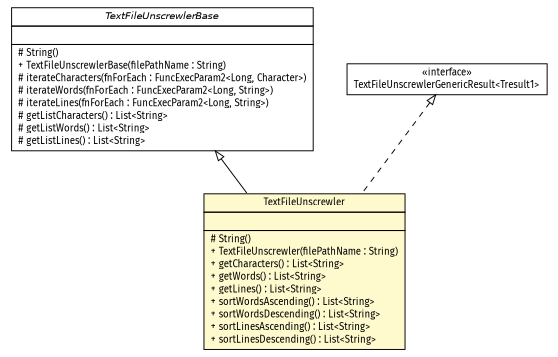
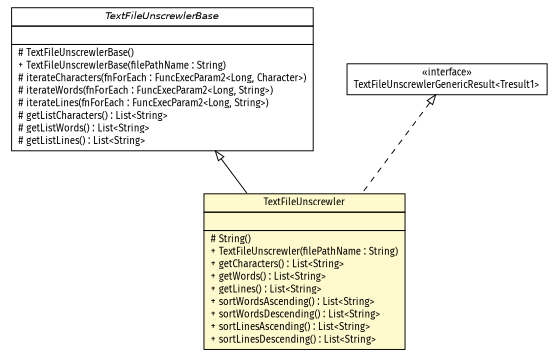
  digraph {
    fontname="Fira Sans"
    nodesep=0.25
    ranksep=0.5
    node [fontcolor=black fontname="Fira Sans" fontsize=10.0 shape=plaintext]
    edge [arrowtail=empty dir=back fontname="Fira Sans" fontsize=10 headport=p labelfontname=Helvetica labelfontsize=10 tailport=p]
-   n1 [label=<<table title="org.apache.clusterbr.proc.impbase.TextFileUnscrewlerBase" border="0" cellborder="1" cellspacing="0" cellpadding="2" port="p" href="../impbase/TextFileUnscrewlerBase.html"> 		<tr><td><table border="0" cellspacing="0" cellpadding="1"> <tr><td align="center" balign="center"><font face="Helvetica-Oblique"> TextFileUnscrewlerBase </font></td></tr> 		</table></td></tr> 		<tr><td><table border="0" cellspacing="0" cellpadding="1"> <tr><td align="left" balign="left">  </td></tr> 		</table></td></tr> 		<tr><td><table border="0" cellspacing="0" cellpadding="1"> <tr><td align="left" balign="left"> # String() </td></tr> <tr><td align="left" balign="left"> + TextFileUnscrewlerBase(filePathName : String) </td></tr> <tr><td align="left" balign="left"> # iterateCharacters(fnForEach : FuncExecParam2&lt;Long, Character&gt;) </td></tr> <tr><td align="left" balign="left"> # iterateWords(fnForEach : FuncExecParam2&lt;Long, String&gt;) </td></tr> <tr><td align="left" balign="left"> # iterateLines(fnForEach : FuncExecParam2&lt;Long, String&gt;) </td></tr> <tr><td align="left" balign="left"> # getListCharacters() : List&lt;String&gt; </td></tr> <tr><td align="left" balign="left"> # getListWords() : List&lt;String&gt; </td></tr> <tr><td align="left" balign="left"> # getListLines() : List&lt;String&gt; </td></tr> 		</table></td></tr> 		</table>>]
+   n1 [label=<<table title="org.apache.clusterbr.proc.impbase.TextFileUnscrewlerBase" border="0" cellborder="1" cellspacing="0" cellpadding="2" port="p" href="../impbase/TextFileUnscrewlerBase.html"> 		<tr><td><table border="0" cellspacing="0" cellpadding="1"> <tr><td align="center" balign="center"><font face="Helvetica-Oblique"> TextFileUnscrewlerBase </font></td></tr> 		</table></td></tr> 		<tr><td><table border="0" cellspacing="0" cellpadding="1"> <tr><td align="left" balign="left">  </td></tr> 		</table></td></tr> 		<tr><td><table border="0" cellspacing="0" cellpadding="1"> <tr><td align="left" balign="left"> # TextFileUnscrewlerBase() </td></tr> <tr><td align="left" balign="left"> + TextFileUnscrewlerBase(filePathName : String) </td></tr> <tr><td align="left" balign="left"> # iterateCharacters(fnForEach : FuncExecParam2&lt;Long, Character&gt;) </td></tr> <tr><td align="left" balign="left"> # iterateWords(fnForEach : FuncExecParam2&lt;Long, String&gt;) </td></tr> <tr><td align="left" balign="left"> # iterateLines(fnForEach : FuncExecParam2&lt;Long, String&gt;) </td></tr> <tr><td align="left" balign="left"> # getListCharacters() : List&lt;String&gt; </td></tr> <tr><td align="left" balign="left"> # getListWords() : List&lt;String&gt; </td></tr> <tr><td align="left" balign="left"> # getListLines() : List&lt;String&gt; </td></tr> 		</table></td></tr> 		</table>>]
    n2 [label=<<table title="org.apache.clusterbr.proc.imp.TextFileUnscrewler" border="0" cellborder="1" cellspacing="0" cellpadding="2" port="p" bgcolor="lemonChiffon" href="./TextFileUnscrewler.html"> 		<tr><td><table border="0" cellspacing="0" cellpadding="1"> <tr><td align="center" balign="center"> TextFileUnscrewler </td></tr> 		</table></td></tr> 		<tr><td><table border="0" cellspacing="0" cellpadding="1"> <tr><td align="left" balign="left">  </td></tr> 		</table></td></tr> 		<tr><td><table border="0" cellspacing="0" cellpadding="1"> <tr><td align="left" balign="left"> # String() </td></tr> <tr><td align="left" balign="left"> + TextFileUnscrewler(filePathName : String) </td></tr> <tr><td align="left" balign="left"> + getCharacters() : List&lt;String&gt; </td></tr> <tr><td align="left" balign="left"> + getWords() : List&lt;String&gt; </td></tr> <tr><td align="left" balign="left"> + getLines() : List&lt;String&gt; </td></tr> <tr><td align="left" balign="left"> + sortWordsAscending() : List&lt;String&gt; </td></tr> <tr><td align="left" balign="left"> + sortWordsDescending() : List&lt;String&gt; </td></tr> <tr><td align="left" balign="left"> + sortLinesAscending() : List&lt;String&gt; </td></tr> <tr><td align="left" balign="left"> + sortLinesDescending() : List&lt;String&gt; </td></tr> 		</table></td></tr> 		</table>>]
    n3 [label=<<table title="org.apache.clusterbr.proc.ifc.TextFileUnscrewlerGenericResult" border="0" cellborder="1" cellspacing="0" cellpadding="2" port="p" href="../ifc/TextFileUnscrewlerGenericResult.html"> 		<tr><td><table border="0" cellspacing="0" cellpadding="1"> <tr><td align="center" balign="center"> &#171;interface&#187; </td></tr> <tr><td align="center" balign="center"> TextFileUnscrewlerGenericResult&lt;Tresult1&gt; </td></tr> 		</table></td></tr> 		</table>>]
    n1 -> n2
    n3 -> n2 [style=dashed]
  }
